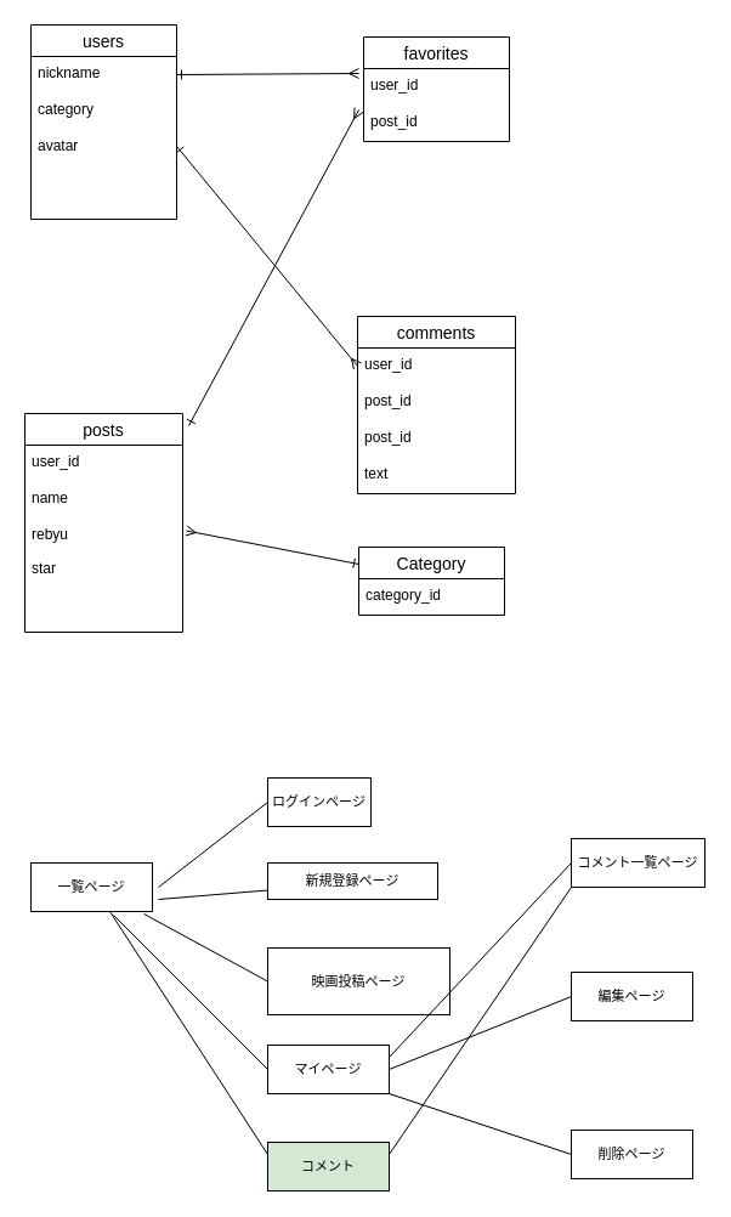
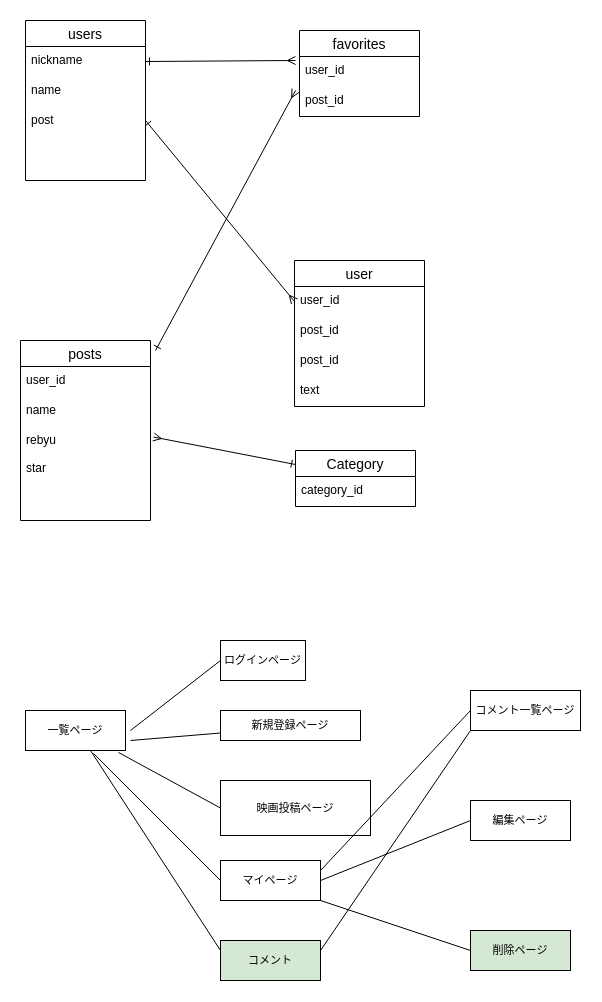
  <mxCell id="0" />
  <mxCell id="1" parent="0" />
  <mxCell id="2" value="users" style="swimlane;fontStyle=0;childLayout=stackLayout;horizontal=1;startSize=26;horizontalStack=0;resizeParent=1;resizeParentMax=0;resizeLast=0;collapsible=1;marginBottom=0;align=center;fontSize=14;" vertex="1" parent="1"><mxGeometry x="25" width="120" height="160" as="geometry" y="20" /></mxCell>
  <mxCell id="3" value="nickname&#10;&#10;" style="text;strokeColor=none;fillColor=none;spacingLeft=4;spacingRight=4;overflow=hidden;rotatable=0;points=[[0,0.5],[1,0.5]];portConstraint=eastwest;fontSize=12;" vertex="1" parent="2"><mxGeometry y="26" width="120" height="30" as="geometry" /></mxCell>
- <mxCell id="4" value="category&#10;&#10;avatar" style="text;strokeColor=none;fillColor=none;spacingLeft=4;spacingRight=4;overflow=hidden;rotatable=0;points=[[0,0.5],[1,0.5]];portConstraint=eastwest;fontSize=12;" vertex="1" parent="2"><mxGeometry y="56" width="120" height="30" as="geometry" /></mxCell>
- <mxCell id="5" value="avatar" style="text;strokeColor=none;fillColor=none;spacingLeft=4;spacingRight=4;overflow=hidden;rotatable=0;points=[[0,0.5],[1,0.5]];portConstraint=eastwest;fontSize=12;" vertex="1" parent="2"><mxGeometry y="86" width="120" height="74" as="geometry" /></mxCell>
+ <mxCell id="4" value="name&#10;&#10;avatar" style="text;strokeColor=none;fillColor=none;spacingLeft=4;spacingRight=4;overflow=hidden;rotatable=0;points=[[0,0.5],[1,0.5]];portConstraint=eastwest;fontSize=12;" vertex="1" parent="2"><mxGeometry y="56" width="120" height="30" as="geometry" /></mxCell>
+ <mxCell id="5" value="post" style="text;strokeColor=none;fillColor=none;spacingLeft=4;spacingRight=4;overflow=hidden;rotatable=0;points=[[0,0.5],[1,0.5]];portConstraint=eastwest;fontSize=12;" vertex="1" parent="2"><mxGeometry y="86" width="120" height="74" as="geometry" /></mxCell>
  <mxCell id="6" value="posts" style="swimlane;fontStyle=0;childLayout=stackLayout;horizontal=1;startSize=26;horizontalStack=0;resizeParent=1;resizeParentMax=0;resizeLast=0;collapsible=1;marginBottom=0;align=center;fontSize=14;" vertex="1" parent="1"><mxGeometry y="340" width="130" height="180" as="geometry" x="20" /></mxCell>
  <mxCell id="7" value="user_id&#10;&#10;" style="text;strokeColor=none;fillColor=none;spacingLeft=4;spacingRight=4;overflow=hidden;rotatable=0;points=[[0,0.5],[1,0.5]];portConstraint=eastwest;fontSize=12;" vertex="1" parent="6"><mxGeometry y="26" width="130" height="30" as="geometry" /></mxCell>
  <mxCell id="8" value="name&#10;&#10;" style="text;strokeColor=none;fillColor=none;spacingLeft=4;spacingRight=4;overflow=hidden;rotatable=0;points=[[0,0.5],[1,0.5]];portConstraint=eastwest;fontSize=12;" vertex="1" parent="6"><mxGeometry y="56" width="130" height="30" as="geometry" /></mxCell>
  <mxCell id="9" value="rebyu&#10;&#10;star&#10;&#10;" style="text;strokeColor=none;fillColor=none;spacingLeft=4;spacingRight=4;overflow=hidden;rotatable=0;points=[[0,0.5],[1,0.5]];portConstraint=eastwest;fontSize=12;" vertex="1" parent="6"><mxGeometry y="86" width="130" height="94" as="geometry" /></mxCell>
- <mxCell id="10" value="comments" style="swimlane;fontStyle=0;childLayout=stackLayout;horizontal=1;startSize=26;horizontalStack=0;resizeParent=1;resizeParentMax=0;resizeLast=0;collapsible=1;marginBottom=0;align=center;fontSize=14;" vertex="1" parent="1"><mxGeometry x="294" y="260" width="130" height="146" as="geometry" /></mxCell>
+ <mxCell id="10" value="user" style="swimlane;fontStyle=0;childLayout=stackLayout;horizontal=1;startSize=26;horizontalStack=0;resizeParent=1;resizeParentMax=0;resizeLast=0;collapsible=1;marginBottom=0;align=center;fontSize=14;" vertex="1" parent="1"><mxGeometry x="294" y="260" width="130" height="146" as="geometry" /></mxCell>
  <mxCell id="11" value="user_id&#10;&#10;" style="text;strokeColor=none;fillColor=none;spacingLeft=4;spacingRight=4;overflow=hidden;rotatable=0;points=[[0,0.5],[1,0.5]];portConstraint=eastwest;fontSize=12;" vertex="1" parent="10"><mxGeometry y="26" width="130" height="30" as="geometry" /></mxCell>
  <mxCell id="12" value="post_id&#10;&#10;" style="text;strokeColor=none;fillColor=none;spacingLeft=4;spacingRight=4;overflow=hidden;rotatable=0;points=[[0,0.5],[1,0.5]];portConstraint=eastwest;fontSize=12;" vertex="1" parent="10"><mxGeometry y="56" width="130" height="30" as="geometry" /></mxCell>
  <mxCell id="13" value="post_id&#10;&#10;" style="text;strokeColor=none;fillColor=none;spacingLeft=4;spacingRight=4;overflow=hidden;rotatable=0;points=[[0,0.5],[1,0.5]];portConstraint=eastwest;fontSize=12;" vertex="1" parent="10"><mxGeometry y="86" width="130" height="30" as="geometry" /></mxCell>
  <mxCell id="14" value="text" style="text;strokeColor=none;fillColor=none;spacingLeft=4;spacingRight=4;overflow=hidden;rotatable=0;points=[[0,0.5],[1,0.5]];portConstraint=eastwest;fontSize=12;" vertex="1" parent="10"><mxGeometry y="116" width="130" height="30" as="geometry" /></mxCell>
  <mxCell id="15" value="favorites" style="swimlane;fontStyle=0;childLayout=stackLayout;horizontal=1;startSize=26;horizontalStack=0;resizeParent=1;resizeParentMax=0;resizeLast=0;collapsible=1;marginBottom=0;align=center;fontSize=14;" vertex="1" parent="1"><mxGeometry x="299" y="30" width="120" height="86" as="geometry" /></mxCell>
  <mxCell id="16" value="user_id&#10;" style="text;strokeColor=none;fillColor=none;spacingLeft=4;spacingRight=4;overflow=hidden;rotatable=0;points=[[0,0.5],[1,0.5]];portConstraint=eastwest;fontSize=12;" vertex="1" parent="15"><mxGeometry y="26" width="120" height="30" as="geometry" /></mxCell>
  <mxCell id="17" value="post_id&#10;" style="text;strokeColor=none;fillColor=none;spacingLeft=4;spacingRight=4;overflow=hidden;rotatable=0;points=[[0,0.5],[1,0.5]];portConstraint=eastwest;fontSize=12;" vertex="1" parent="15"><mxGeometry y="56" width="120" height="30" as="geometry" /></mxCell>
  <mxCell id="18" value="" style="endArrow=ERmany;html=1;rounded=0;targetPerimeterSpacing=0;strokeColor=default;startArrow=ERone;startFill=0;endFill=0;entryX=0;entryY=0.5;entryDx=0;entryDy=0;" edge="1" parent="1" target="11"><mxGeometry relative="1" as="geometry"><mxPoint x="145" y="120" as="sourcePoint" /><mxPoint x="285" y="290" as="targetPoint" /></mxGeometry></mxCell>
  <mxCell id="19" value="" style="endArrow=ERmany;html=1;rounded=0;labelBackgroundColor=default;fontFamily=Helvetica;fontSize=11;fontColor=default;targetPerimeterSpacing=0;strokeColor=default;shape=connector;endFill=0;startArrow=ERone;startFill=0;" edge="1" parent="1"><mxGeometry relative="1" as="geometry"><mxPoint x="155" y="350" as="sourcePoint" /><mxPoint x="295" y="90" as="targetPoint" /></mxGeometry></mxCell>
  <mxCell id="20" value="" style="endArrow=ERmany;html=1;rounded=0;labelBackgroundColor=default;fontFamily=Helvetica;fontSize=11;fontColor=default;targetPerimeterSpacing=0;strokeColor=default;shape=connector;exitX=1;exitY=0.5;exitDx=0;exitDy=0;endFill=0;startArrow=ERone;startFill=0;" edge="1" parent="1" source="3"><mxGeometry relative="1" as="geometry"><mxPoint x="225" y="230" as="sourcePoint" /><mxPoint x="295" y="60" as="targetPoint" /></mxGeometry></mxCell>
  <mxCell id="21" value="Category" style="swimlane;fontStyle=0;childLayout=stackLayout;horizontal=1;startSize=26;horizontalStack=0;resizeParent=1;resizeParentMax=0;resizeLast=0;collapsible=1;marginBottom=0;align=center;fontSize=14;fontFamily=Helvetica;fontColor=default;" vertex="1" parent="1"><mxGeometry x="295" y="450" width="120" height="56" as="geometry" /></mxCell>
  <mxCell id="22" value="category_id" style="text;strokeColor=none;fillColor=none;spacingLeft=4;spacingRight=4;overflow=hidden;rotatable=0;points=[[0,0.5],[1,0.5]];portConstraint=eastwest;fontSize=12;fontFamily=Helvetica;fontColor=default;" vertex="1" parent="21"><mxGeometry y="26" width="120" height="30" as="geometry" /></mxCell>
  <mxCell id="23" value="" style="endArrow=ERone;html=1;rounded=0;labelBackgroundColor=default;fontFamily=Helvetica;fontSize=11;fontColor=default;targetPerimeterSpacing=0;strokeColor=default;shape=connector;entryX=0;entryY=0.25;entryDx=0;entryDy=0;endFill=0;exitX=1.023;exitY=0.112;exitDx=0;exitDy=0;exitPerimeter=0;startArrow=ERmany;startFill=0;" edge="1" parent="1" source="9" target="21"><mxGeometry relative="1" as="geometry"><mxPoint x="165" y="180" as="sourcePoint" /><mxPoint x="315" y="230" as="targetPoint" /><Array as="points" /></mxGeometry></mxCell>
  <mxCell id="24" value="一覧ページ" style="whiteSpace=wrap;html=1;align=center;fontFamily=Helvetica;fontSize=11;fontColor=default;" vertex="1" parent="1"><mxGeometry x="25" y="710" width="100" height="40" as="geometry" /></mxCell>
  <mxCell id="25" value="ログインページ" style="whiteSpace=wrap;html=1;align=center;fontFamily=Helvetica;fontSize=11;fontColor=default;" vertex="1" parent="1"><mxGeometry x="220" y="640" width="85" height="40" as="geometry" /></mxCell>
  <mxCell id="26" value="新規登録ページ" style="whiteSpace=wrap;html=1;align=center;fontFamily=Helvetica;fontSize=11;fontColor=default;" vertex="1" parent="1"><mxGeometry x="220" y="710" width="140" height="30" as="geometry" /></mxCell>
  <mxCell id="27" value="映画投稿ページ" style="whiteSpace=wrap;html=1;align=center;fontFamily=Helvetica;fontSize=11;fontColor=default;" vertex="1" parent="1"><mxGeometry x="220" y="780" width="150" height="55" as="geometry" /></mxCell>
  <mxCell id="28" value="マイページ" style="whiteSpace=wrap;html=1;align=center;fontFamily=Helvetica;fontSize=11;fontColor=default;" vertex="1" parent="1"><mxGeometry x="220" y="860" width="100" height="40" as="geometry" /></mxCell>
  <mxCell id="29" value="コメント" style="whiteSpace=wrap;html=1;align=center;fontFamily=Helvetica;fontSize=11;fontColor=default;fillColor=#d5e8d4;" vertex="1" parent="1"><mxGeometry x="220" y="940" width="100" height="40" as="geometry" /></mxCell>
  <mxCell id="30" value="" style="endArrow=none;html=1;rounded=0;labelBackgroundColor=default;fontFamily=Helvetica;fontSize=11;fontColor=default;targetPerimeterSpacing=0;strokeColor=default;shape=connector;entryX=0;entryY=0.5;entryDx=0;entryDy=0;" edge="1" parent="1" target="25"><mxGeometry relative="1" as="geometry"><mxPoint x="130" y="730" as="sourcePoint" /><mxPoint x="280" y="729.5" as="targetPoint" /></mxGeometry></mxCell>
  <mxCell id="31" value="" style="endArrow=none;html=1;rounded=0;labelBackgroundColor=default;fontFamily=Helvetica;fontSize=11;fontColor=default;targetPerimeterSpacing=0;strokeColor=default;shape=connector;entryX=0;entryY=0.75;entryDx=0;entryDy=0;" edge="1" parent="1" target="26"><mxGeometry relative="1" as="geometry"><mxPoint x="130" y="740" as="sourcePoint" /><mxPoint x="210" y="740" as="targetPoint" /></mxGeometry></mxCell>
  <mxCell id="32" value="" style="endArrow=none;html=1;rounded=0;labelBackgroundColor=default;fontFamily=Helvetica;fontSize=11;fontColor=default;targetPerimeterSpacing=0;strokeColor=default;shape=connector;entryX=0;entryY=0.5;entryDx=0;entryDy=0;exitX=0.93;exitY=1.05;exitDx=0;exitDy=0;exitPerimeter=0;" edge="1" parent="1" source="24" target="27"><mxGeometry relative="1" as="geometry"><mxPoint x="90" y="780" as="sourcePoint" /><mxPoint x="250" y="780" as="targetPoint" /></mxGeometry></mxCell>
  <mxCell id="33" value="" style="endArrow=none;html=1;rounded=0;labelBackgroundColor=default;fontFamily=Helvetica;fontSize=11;fontColor=default;targetPerimeterSpacing=0;strokeColor=default;shape=connector;exitX=0.68;exitY=1.075;exitDx=0;exitDy=0;exitPerimeter=0;" edge="1" parent="1" source="24"><mxGeometry relative="1" as="geometry"><mxPoint x="60" y="880" as="sourcePoint" /><mxPoint x="220" y="880" as="targetPoint" /></mxGeometry></mxCell>
  <mxCell id="34" value="" style="endArrow=none;html=1;rounded=0;labelBackgroundColor=default;fontFamily=Helvetica;fontSize=11;fontColor=default;targetPerimeterSpacing=0;strokeColor=default;shape=connector;" edge="1" parent="1"><mxGeometry relative="1" as="geometry"><mxPoint x="90" y="750" as="sourcePoint" /><mxPoint x="220" y="950" as="targetPoint" /></mxGeometry></mxCell>
  <mxCell id="35" value="コメント一覧ページ" style="whiteSpace=wrap;html=1;align=center;fontFamily=Helvetica;fontSize=11;fontColor=default;" vertex="1" parent="1"><mxGeometry x="470" y="690" width="110" height="40" as="geometry" /></mxCell>
  <mxCell id="36" value="編集ページ" style="whiteSpace=wrap;html=1;align=center;fontFamily=Helvetica;fontSize=11;fontColor=default;" vertex="1" parent="1"><mxGeometry x="470" y="800" width="100" height="40" as="geometry" /></mxCell>
- <mxCell id="37" value="削除ページ" style="whiteSpace=wrap;html=1;align=center;fontFamily=Helvetica;fontSize=11;fontColor=default;" vertex="1" parent="1"><mxGeometry x="470" y="930" width="100" height="40" as="geometry" /></mxCell>
+ <mxCell id="37" value="削除ページ" style="whiteSpace=wrap;html=1;align=center;fontFamily=Helvetica;fontSize=11;fontColor=default;fillColor=#d5e8d4;" vertex="1" parent="1"><mxGeometry x="470" y="930" width="100" height="40" as="geometry" /></mxCell>
  <mxCell id="38" value="" style="endArrow=none;html=1;rounded=0;labelBackgroundColor=default;fontFamily=Helvetica;fontSize=11;fontColor=default;targetPerimeterSpacing=0;strokeColor=default;shape=connector;exitX=1;exitY=0.25;exitDx=0;exitDy=0;" edge="1" parent="1" source="28"><mxGeometry relative="1" as="geometry"><mxPoint x="310" y="710" as="sourcePoint" /><mxPoint x="470" y="710" as="targetPoint" /></mxGeometry></mxCell>
  <mxCell id="39" value="" style="endArrow=none;html=1;rounded=0;labelBackgroundColor=default;fontFamily=Helvetica;fontSize=11;fontColor=default;targetPerimeterSpacing=0;strokeColor=default;shape=connector;exitX=1;exitY=0.5;exitDx=0;exitDy=0;" edge="1" parent="1" source="28"><mxGeometry relative="1" as="geometry"><mxPoint x="310" y="820" as="sourcePoint" /><mxPoint x="470" y="820" as="targetPoint" /></mxGeometry></mxCell>
  <mxCell id="40" value="" style="endArrow=none;html=1;rounded=0;labelBackgroundColor=default;fontFamily=Helvetica;fontSize=11;fontColor=default;targetPerimeterSpacing=0;strokeColor=default;shape=connector;exitX=1;exitY=1;exitDx=0;exitDy=0;" edge="1" parent="1" source="28"><mxGeometry relative="1" as="geometry"><mxPoint x="310" y="950" as="sourcePoint" /><mxPoint x="470" y="950" as="targetPoint" /></mxGeometry></mxCell>
  <mxCell id="41" value="" style="endArrow=none;html=1;rounded=0;labelBackgroundColor=default;fontFamily=Helvetica;fontSize=11;fontColor=default;targetPerimeterSpacing=0;strokeColor=default;shape=connector;entryX=0;entryY=1;entryDx=0;entryDy=0;" edge="1" parent="1" target="35"><mxGeometry relative="1" as="geometry"><mxPoint x="320" y="950" as="sourcePoint" /><mxPoint x="480" y="950" as="targetPoint" /></mxGeometry></mxCell>
